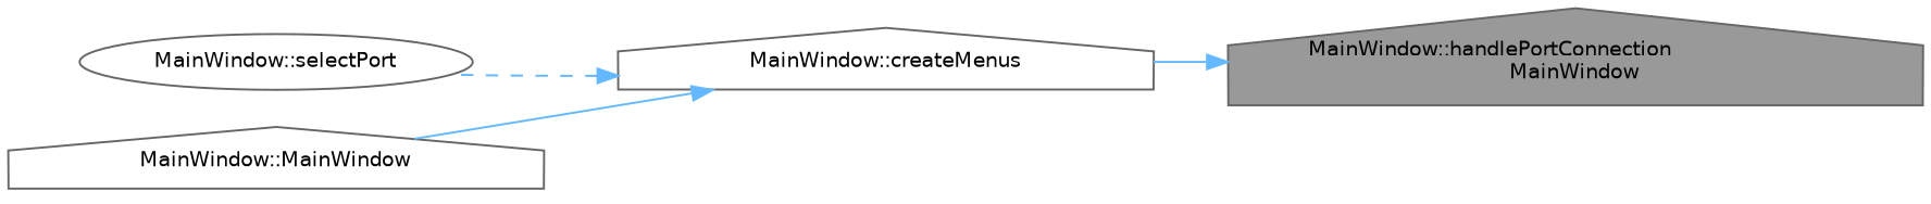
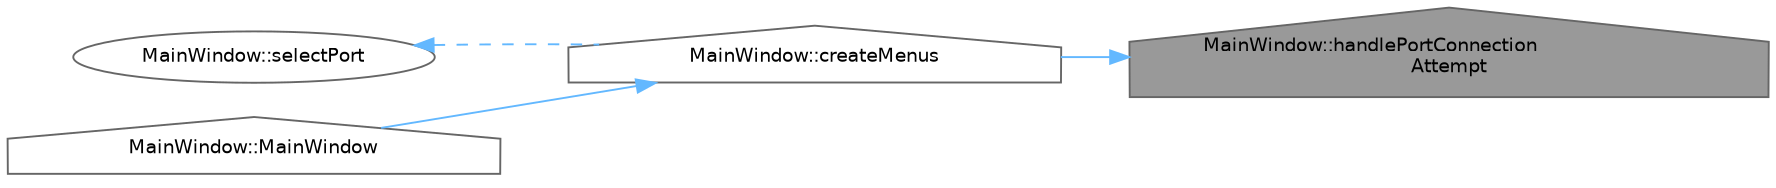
  digraph {
    rankdir=RL
    node [color=grey40 fillcolor=white fontname=Helvetica fontsize=10 shape=house style=filled]
    edge [color=steelblue1 dir=back fontname=Helvetica fontsize=10 labelfontname=Helvetica labelfontsize=10 style=solid]
-   n1 [color=gray40 fillcolor=grey60 fontcolor=black height=0.2 label="MainWindow::handlePortConnection\lMainWindow" width=0.4]
+   n1 [color=gray40 fillcolor=grey60 fontcolor=black height=0.2 label="MainWindow::handlePortConnection\lAttempt" width=0.4]
    n2 [height=0.2 label="MainWindow::createMenus" width=0.4]
    n3 [height=0.2 label="MainWindow::selectPort" shape=ellipse width=0.4]
    n4 [height=0.2 label="MainWindow::MainWindow" width=0.4]
    n1 -> n2
    n2 -> n4
-   n2 -> n3 [style=dashed]
+   n3 -> n2 [style=dashed]
  }
